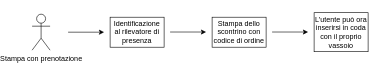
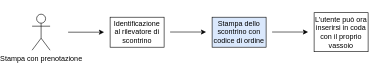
  <mxCell id="0" />
  <mxCell id="1" parent="0" />
  <mxCell id="2" value="Stampa con prenotazione" style="shape=umlActor;verticalLabelPosition=bottom;verticalAlign=top;html=1;outlineConnect=0;" vertex="1" parent="1"><mxGeometry x="20" y="23" width="30" height="60" as="geometry" /></mxCell>
  <mxCell id="3" value="" style="endArrow=classic;html=1;rounded=0;" edge="1" parent="1"><mxGeometry width="50" height="50" relative="1" as="geometry"><mxPoint x="80" y="53" as="sourcePoint" /><mxPoint x="140" y="53" as="targetPoint" /></mxGeometry></mxCell>
- <mxCell id="4" value="Identificazione al rilevatore di presenza" style="rounded=0;whiteSpace=wrap;html=1;" vertex="1" parent="1"><mxGeometry x="150" y="28" width="90" height="50" as="geometry" /></mxCell>
+ <mxCell id="4" value="Identificazione al rilevatore di scontrino" style="rounded=0;whiteSpace=wrap;html=1;" vertex="1" parent="1"><mxGeometry x="150" y="28" width="90" height="50" as="geometry" /></mxCell>
  <mxCell id="5" value="" style="endArrow=classic;html=1;rounded=0;" edge="1" parent="1"><mxGeometry width="50" height="50" relative="1" as="geometry"><mxPoint x="250" y="52.71" as="sourcePoint" /><mxPoint x="310" y="52.71" as="targetPoint" /></mxGeometry></mxCell>
- <mxCell id="6" value="Stampa dello scontrino con codice di ordine" style="rounded=0;whiteSpace=wrap;html=1;" vertex="1" parent="1"><mxGeometry x="320" y="28" width="90" height="50" as="geometry" /></mxCell>
+ <mxCell id="6" value="Stampa dello scontrino con codice di ordine" style="rounded=0;whiteSpace=wrap;html=1;fillColor=#dae8fc;" vertex="1" parent="1"><mxGeometry x="320" y="28" width="90" height="50" as="geometry" /></mxCell>
  <mxCell id="7" value="L'utente può ora inserirsi in coda con il proprio vassoio" style="rounded=0;whiteSpace=wrap;html=1;" vertex="1" parent="1"><mxGeometry x="490" y="20.5" width="90" height="65" as="geometry" /></mxCell>
  <mxCell id="8" value="" style="endArrow=classic;html=1;rounded=0;" edge="1" parent="1"><mxGeometry width="50" height="50" relative="1" as="geometry"><mxPoint x="420" y="52.71" as="sourcePoint" /><mxPoint x="480" y="52.71" as="targetPoint" /></mxGeometry></mxCell>
